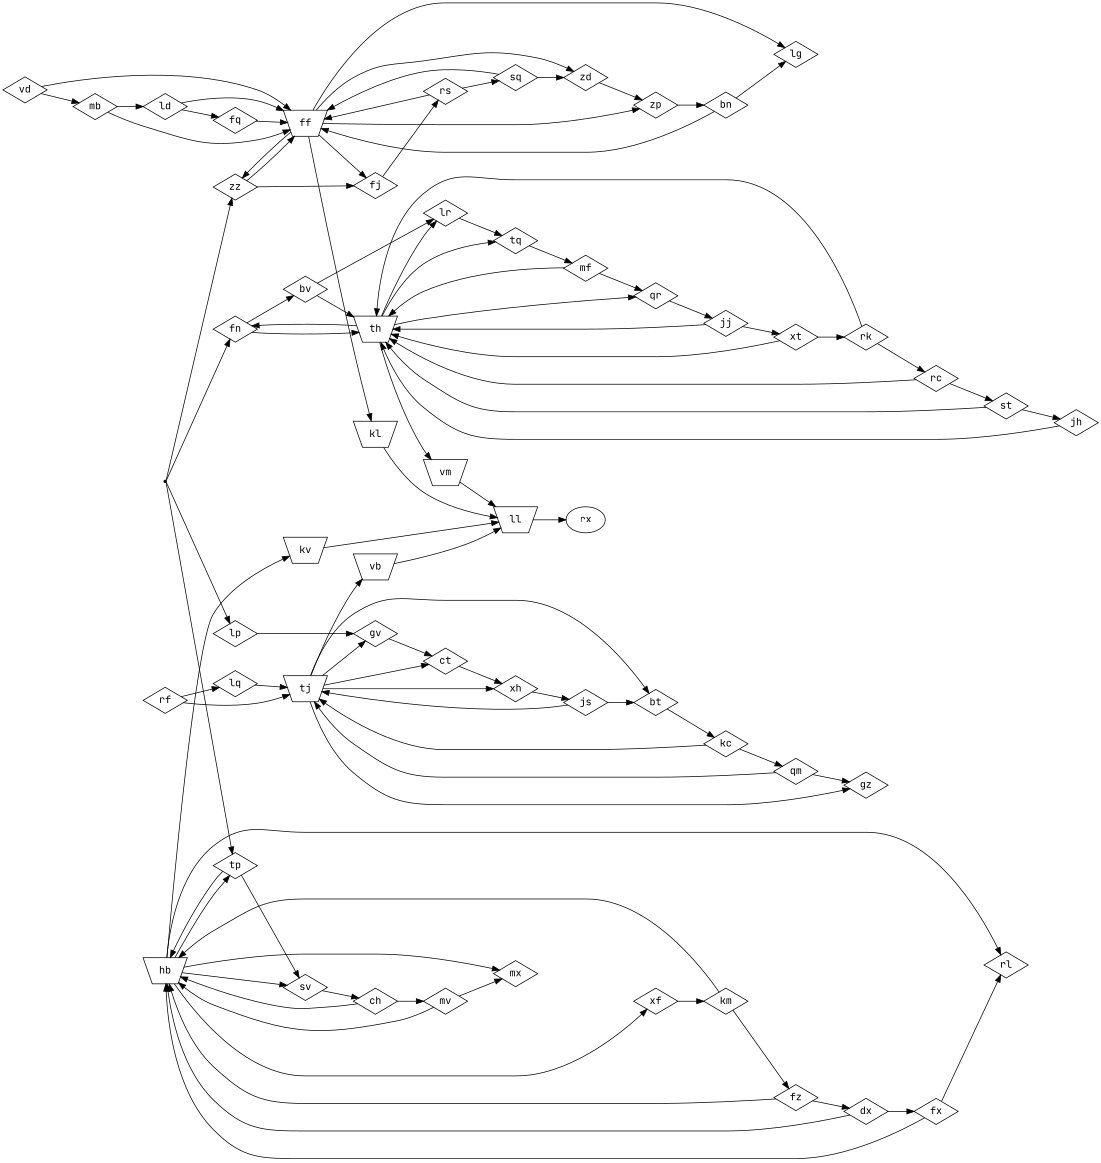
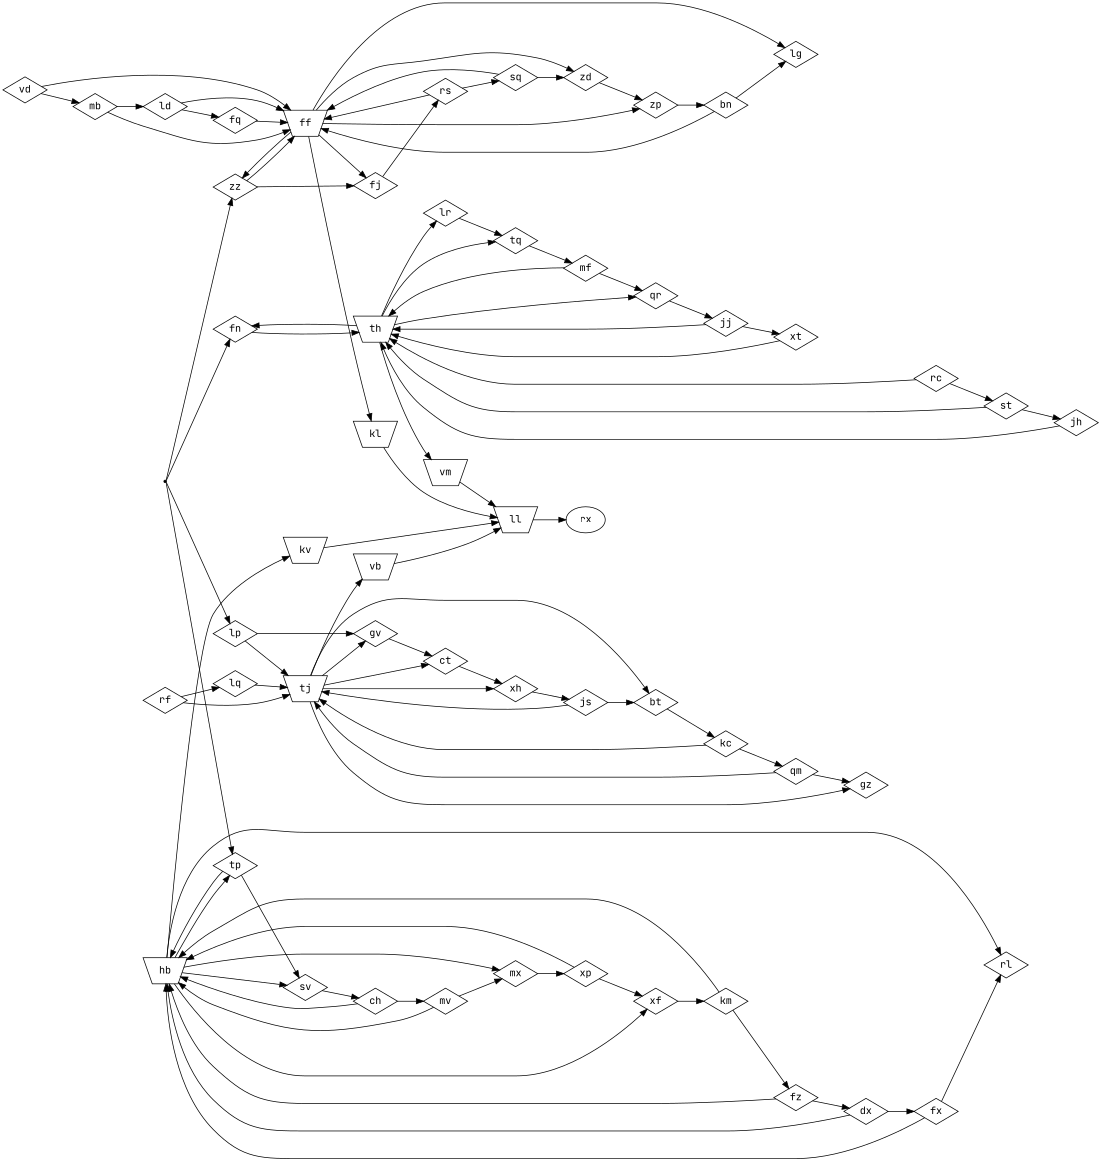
  digraph {
    fontname="JetBrains Mono"
    rankdir=LR
    node [fontname="JetBrains Mono" shape=diamond]
    edge [fontname="JetBrains Mono"]
    kl [shape=invtrapezium]
    ll [shape=invtrapezium]
    rx [shape=""]
    ff [shape=invtrapezium]
    vd
    mb
    lg
    zd
    zp
    zz
    fj
    ld
    dx
    fx
    hb [shape=invtrapezium]
    rl
    mx
    tp
    xf
    sv
    kv [shape=invtrapezium]
    jj
    xt
    th [shape=invtrapezium]
-   rk
    tq
    vm [shape=invtrapezium]
    qr
    lr
    fn
    fq
    bn
    mv
+   xp
    tj [shape=invtrapezium]
    qm
    gz
    gv
    bt
    xh
    vb [shape=invtrapezium]
    ct
    mf
-   bv
    rf
    lq
    broadcaster [shape=point]
    lp
    rc
    st
    kc
    js
    jh
    km
    fz
    rs
    sq
    ch
    kl -> ll
    ll -> rx
    ff -> kl
    ff -> lg
    ff -> zd
    ff -> zp
    ff -> zz
    ff -> fj
    vd -> ff
    vd -> mb
    mb -> ff
    mb -> ld
    zd -> zp
    zp -> bn
    zz -> ff
    zz -> fj
    fj -> rs
    ld -> ff
    ld -> fq
    dx -> fx
    dx -> hb
    fx -> hb
    fx -> rl
    hb -> rl
    hb -> mx
    hb -> tp
    hb -> xf
    hb -> sv
    hb -> kv
+   mx -> xp
    tp -> hb
    tp -> sv
    xf -> km
    sv -> ch
    kv -> ll
    jj -> xt
    jj -> th
    xt -> th
-   xt -> rk
    th -> tq
    th -> vm
    th -> qr
    th -> lr
    th -> fn
-   rk -> th
-   rk -> rc
    tq -> mf
    vm -> ll
    qr -> jj
    lr -> tq
    fn -> th
-   fn -> bv
    fq -> ff
    bn -> ff
    bn -> lg
    mv -> hb
    mv -> mx
+   xp -> hb
+   xp -> xf
    tj -> gz
    tj -> gv
    tj -> bt
    tj -> xh
    tj -> vb
    tj -> ct
    qm -> tj
    qm -> gz
    gv -> ct
    bt -> kc
    xh -> js
    vb -> ll
    ct -> xh
    mf -> th
    mf -> qr
-   bv -> th
-   bv -> lr
    rf -> tj
    rf -> lq
    lq -> tj
    broadcaster -> zz
    broadcaster -> tp
    broadcaster -> fn
    broadcaster -> lp
+   lp -> tj
    lp -> gv
    rc -> th
    rc -> st
    st -> th
    st -> jh
    kc -> tj
    kc -> qm
    js -> tj
    js -> bt
    jh -> th
    km -> hb
    km -> fz
    fz -> dx
    fz -> hb
    rs -> ff
    rs -> sq
    sq -> ff
    sq -> zd
    ch -> hb
    ch -> mv
  }
